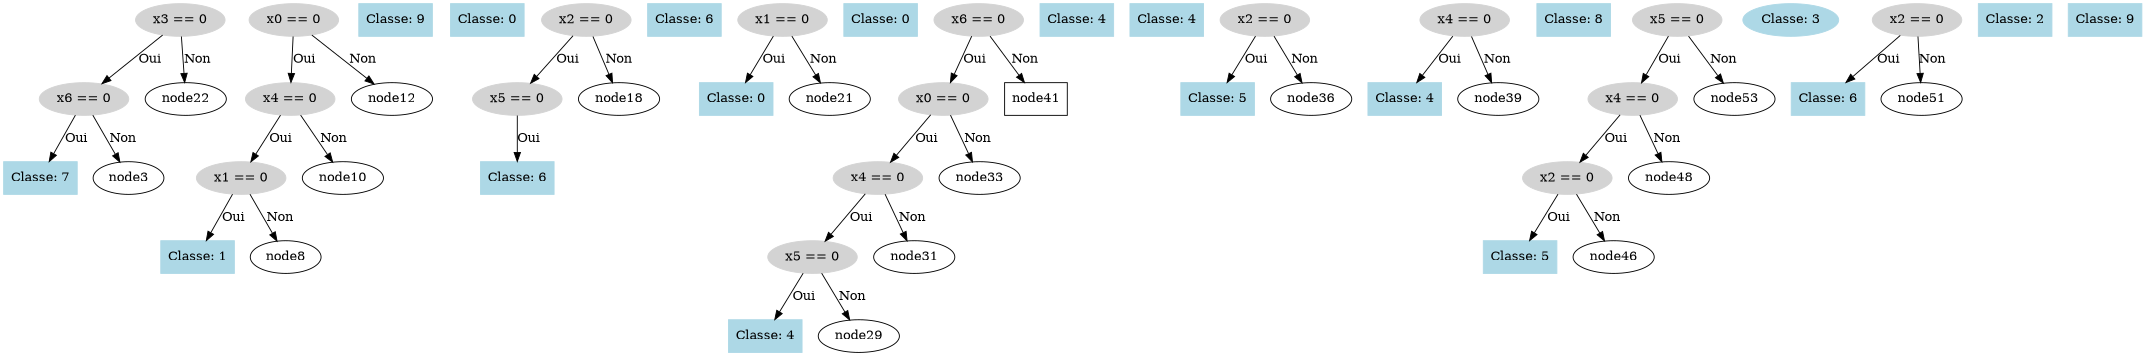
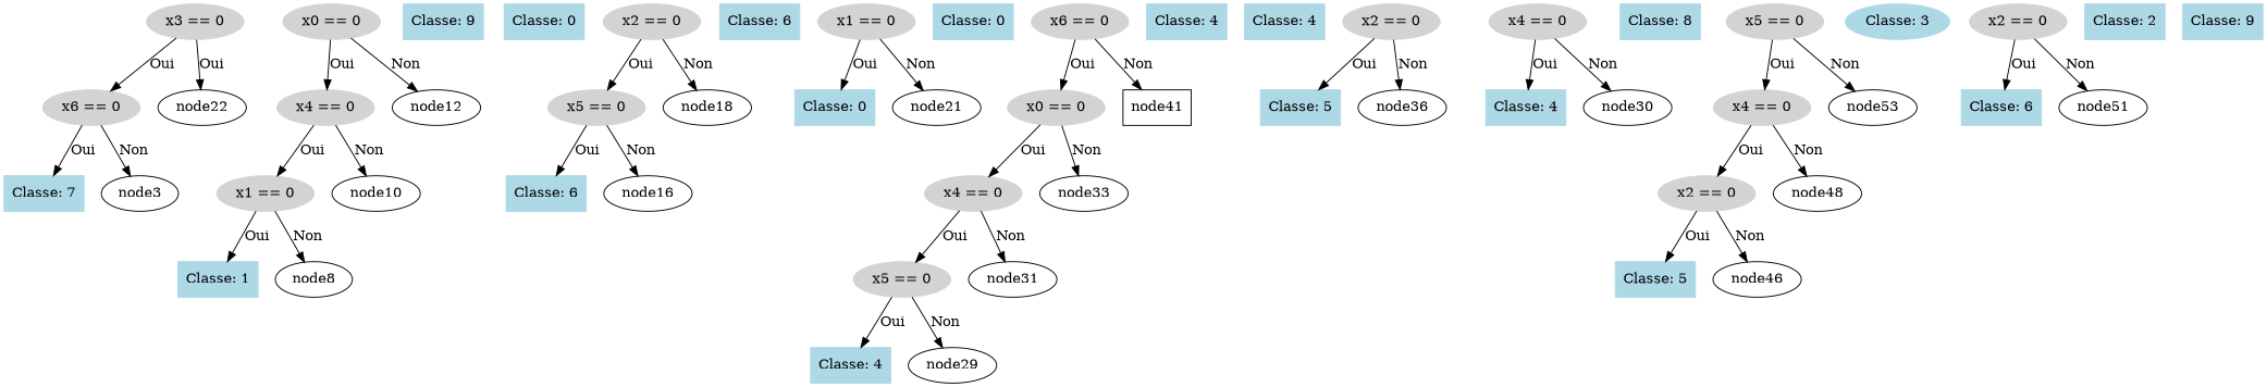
  digraph {
    node [color=lightblue shape=ellipse style=filled]
    n1 [color=lightgray label="x3 == 0"]
    n2 [color=lightgray label="x6 == 0"]
    n3 [label=node22 color="" shape="" style=""]
    n4 [label="Classe: 7" shape=box]
    node3 [color="" shape="" style=""]
    n6 [color=lightgray label="x0 == 0"]
    n7 [color=lightgray label="x4 == 0"]
    node12 [color="" shape="" style=""]
    n9 [color=lightgray label="x1 == 0"]
    node10 [color="" shape="" style=""]
    n11 [label="Classe: 1" shape=box]
    node8 [color="" shape="" style=""]
    n13 [label="Classe: 9" shape=box]
    n14 [label="Classe: 0" shape=box]
    n15 [color=lightgray label="x2 == 0"]
    n16 [color=lightgray label="x5 == 0"]
    node18 [color="" shape="" style=""]
    n18 [label="Classe: 6" shape=box]
+   node16 [color="" shape="" style=""]
    n20 [label="Classe: 6" shape=box]
    n21 [color=lightgray label="x1 == 0"]
    n22 [label="Classe: 0" shape=box]
    node21 [color="" shape="" style=""]
    n24 [label="Classe: 0" shape=box]
    n25 [color=lightgray label="x6 == 0"]
    n26 [color=lightgray label="x0 == 0"]
    node41 [shape=box color="" style=""]
    n28 [color=lightgray label="x4 == 0"]
    node33 [color="" shape="" style=""]
    n30 [color=lightgray label="x5 == 0"]
    node31 [color="" shape="" style=""]
    n32 [label="Classe: 4" shape=box]
    node29 [color="" shape="" style=""]
    n34 [label="Classe: 4" shape=box]
    n35 [label="Classe: 4" shape=box]
    n36 [color=lightgray label="x2 == 0"]
    n37 [label="Classe: 5" shape=box]
    node36 [color="" shape="" style=""]
    n39 [color=lightgray label="x4 == 0"]
    n40 [label="Classe: 4" shape=box]
-   node39 [color="" shape="" style=""]
+   node39 [label=node30 color="" shape="" style=""]
    n42 [label="Classe: 8" shape=box]
    n43 [color=lightgray label="x5 == 0"]
    n44 [color=lightgray label="x4 == 0"]
    node53 [color="" shape="" style=""]
    n46 [color=lightgray label="x2 == 0"]
    node48 [color="" shape="" style=""]
    n48 [label="Classe: 5" shape=box]
    node46 [color="" shape="" style=""]
    n50 [label="Classe: 3"]
    n51 [color=lightgray label="x2 == 0"]
    n52 [label="Classe: 6" shape=box]
    node51 [color="" shape="" style=""]
    n54 [label="Classe: 2" shape=box]
    n55 [label="Classe: 9" shape=box]
    n1 -> n2 [label=Oui]
-   n1 -> n3 [label=Non]
+   n1 -> n3 [label=Oui]
    n2 -> n4 [label=Oui]
    n2 -> node3 [label=Non]
    n6 -> n7 [label=Oui]
    n6 -> node12 [label=Non]
    n7 -> n9 [label=Oui]
    n7 -> node10 [label=Non]
    n9 -> n11 [label=Oui]
    n9 -> node8 [label=Non]
    n15 -> n16 [label=Oui]
    n15 -> node18 [label=Non]
    n16 -> n18 [label=Oui]
+   n16 -> node16 [label=Non]
    n21 -> n22 [label=Oui]
    n21 -> node21 [label=Non]
    n25 -> n26 [label=Oui]
    n25 -> node41 [label=Non]
    n26 -> n28 [label=Oui]
    n26 -> node33 [label=Non]
    n28 -> n30 [label=Oui]
    n28 -> node31 [label=Non]
    n30 -> n32 [label=Oui]
    n30 -> node29 [label=Non]
    n36 -> n37 [label=Oui]
    n36 -> node36 [label=Non]
    n39 -> n40 [label=Oui]
    n39 -> node39 [label=Non]
    n43 -> n44 [label=Oui]
    n43 -> node53 [label=Non]
    n44 -> n46 [label=Oui]
    n44 -> node48 [label=Non]
    n46 -> n48 [label=Oui]
    n46 -> node46 [label=Non]
    n51 -> n52 [label=Oui]
    n51 -> node51 [label=Non]
  }
